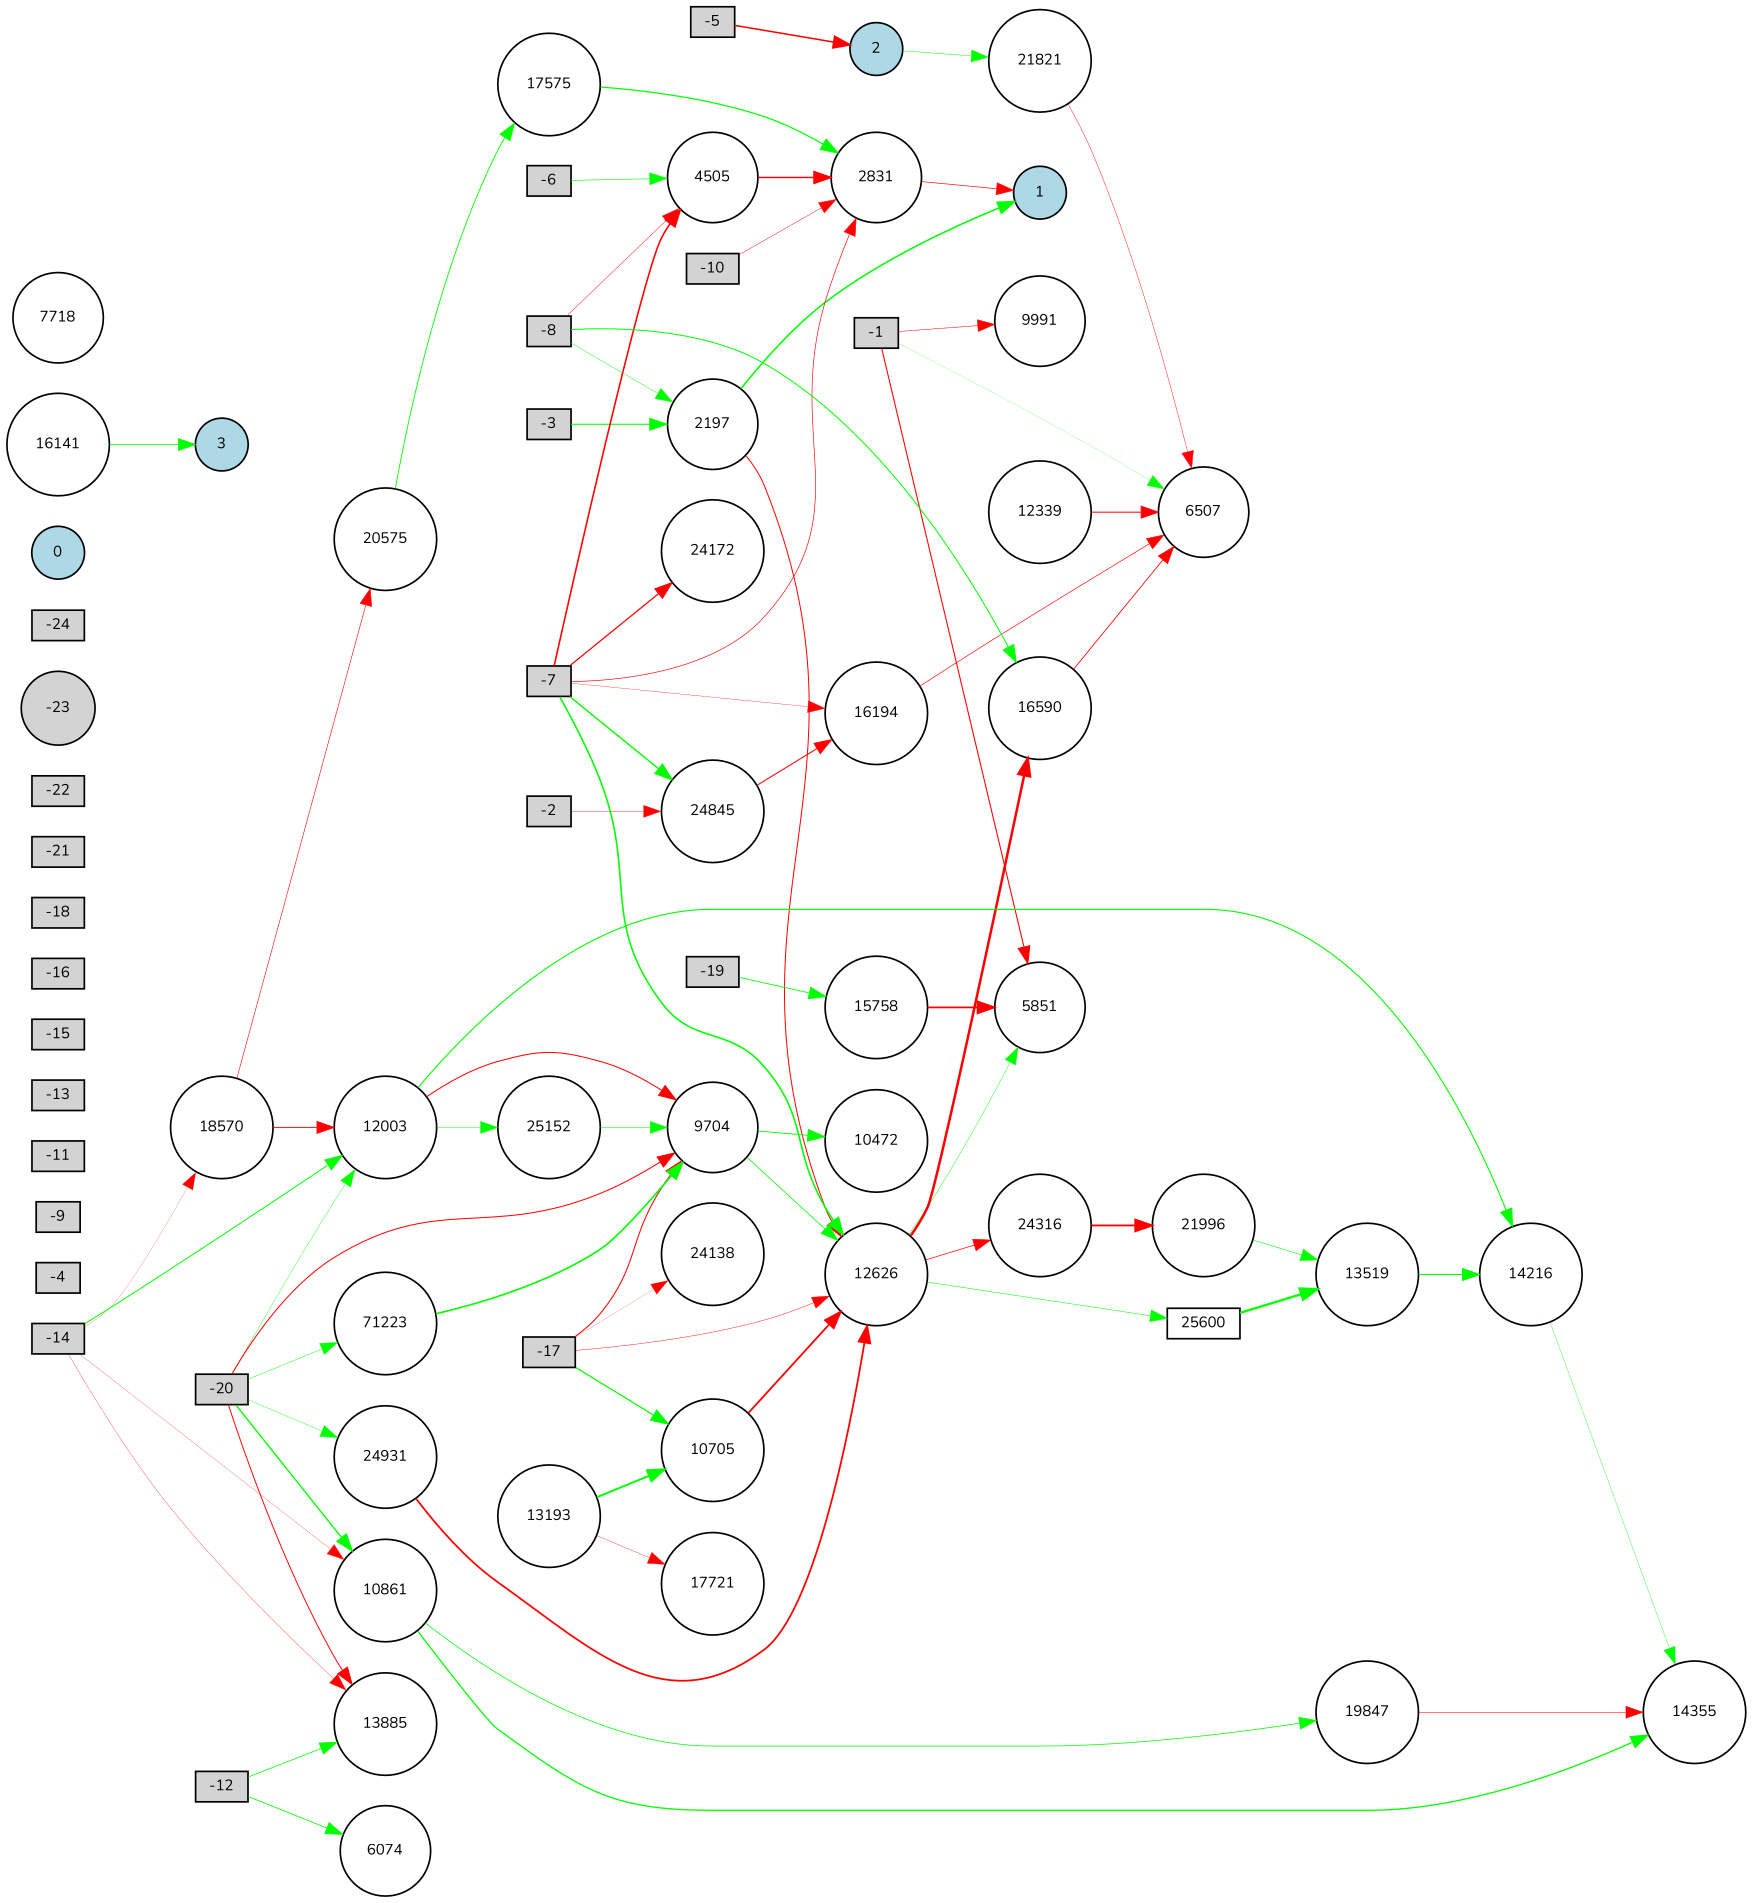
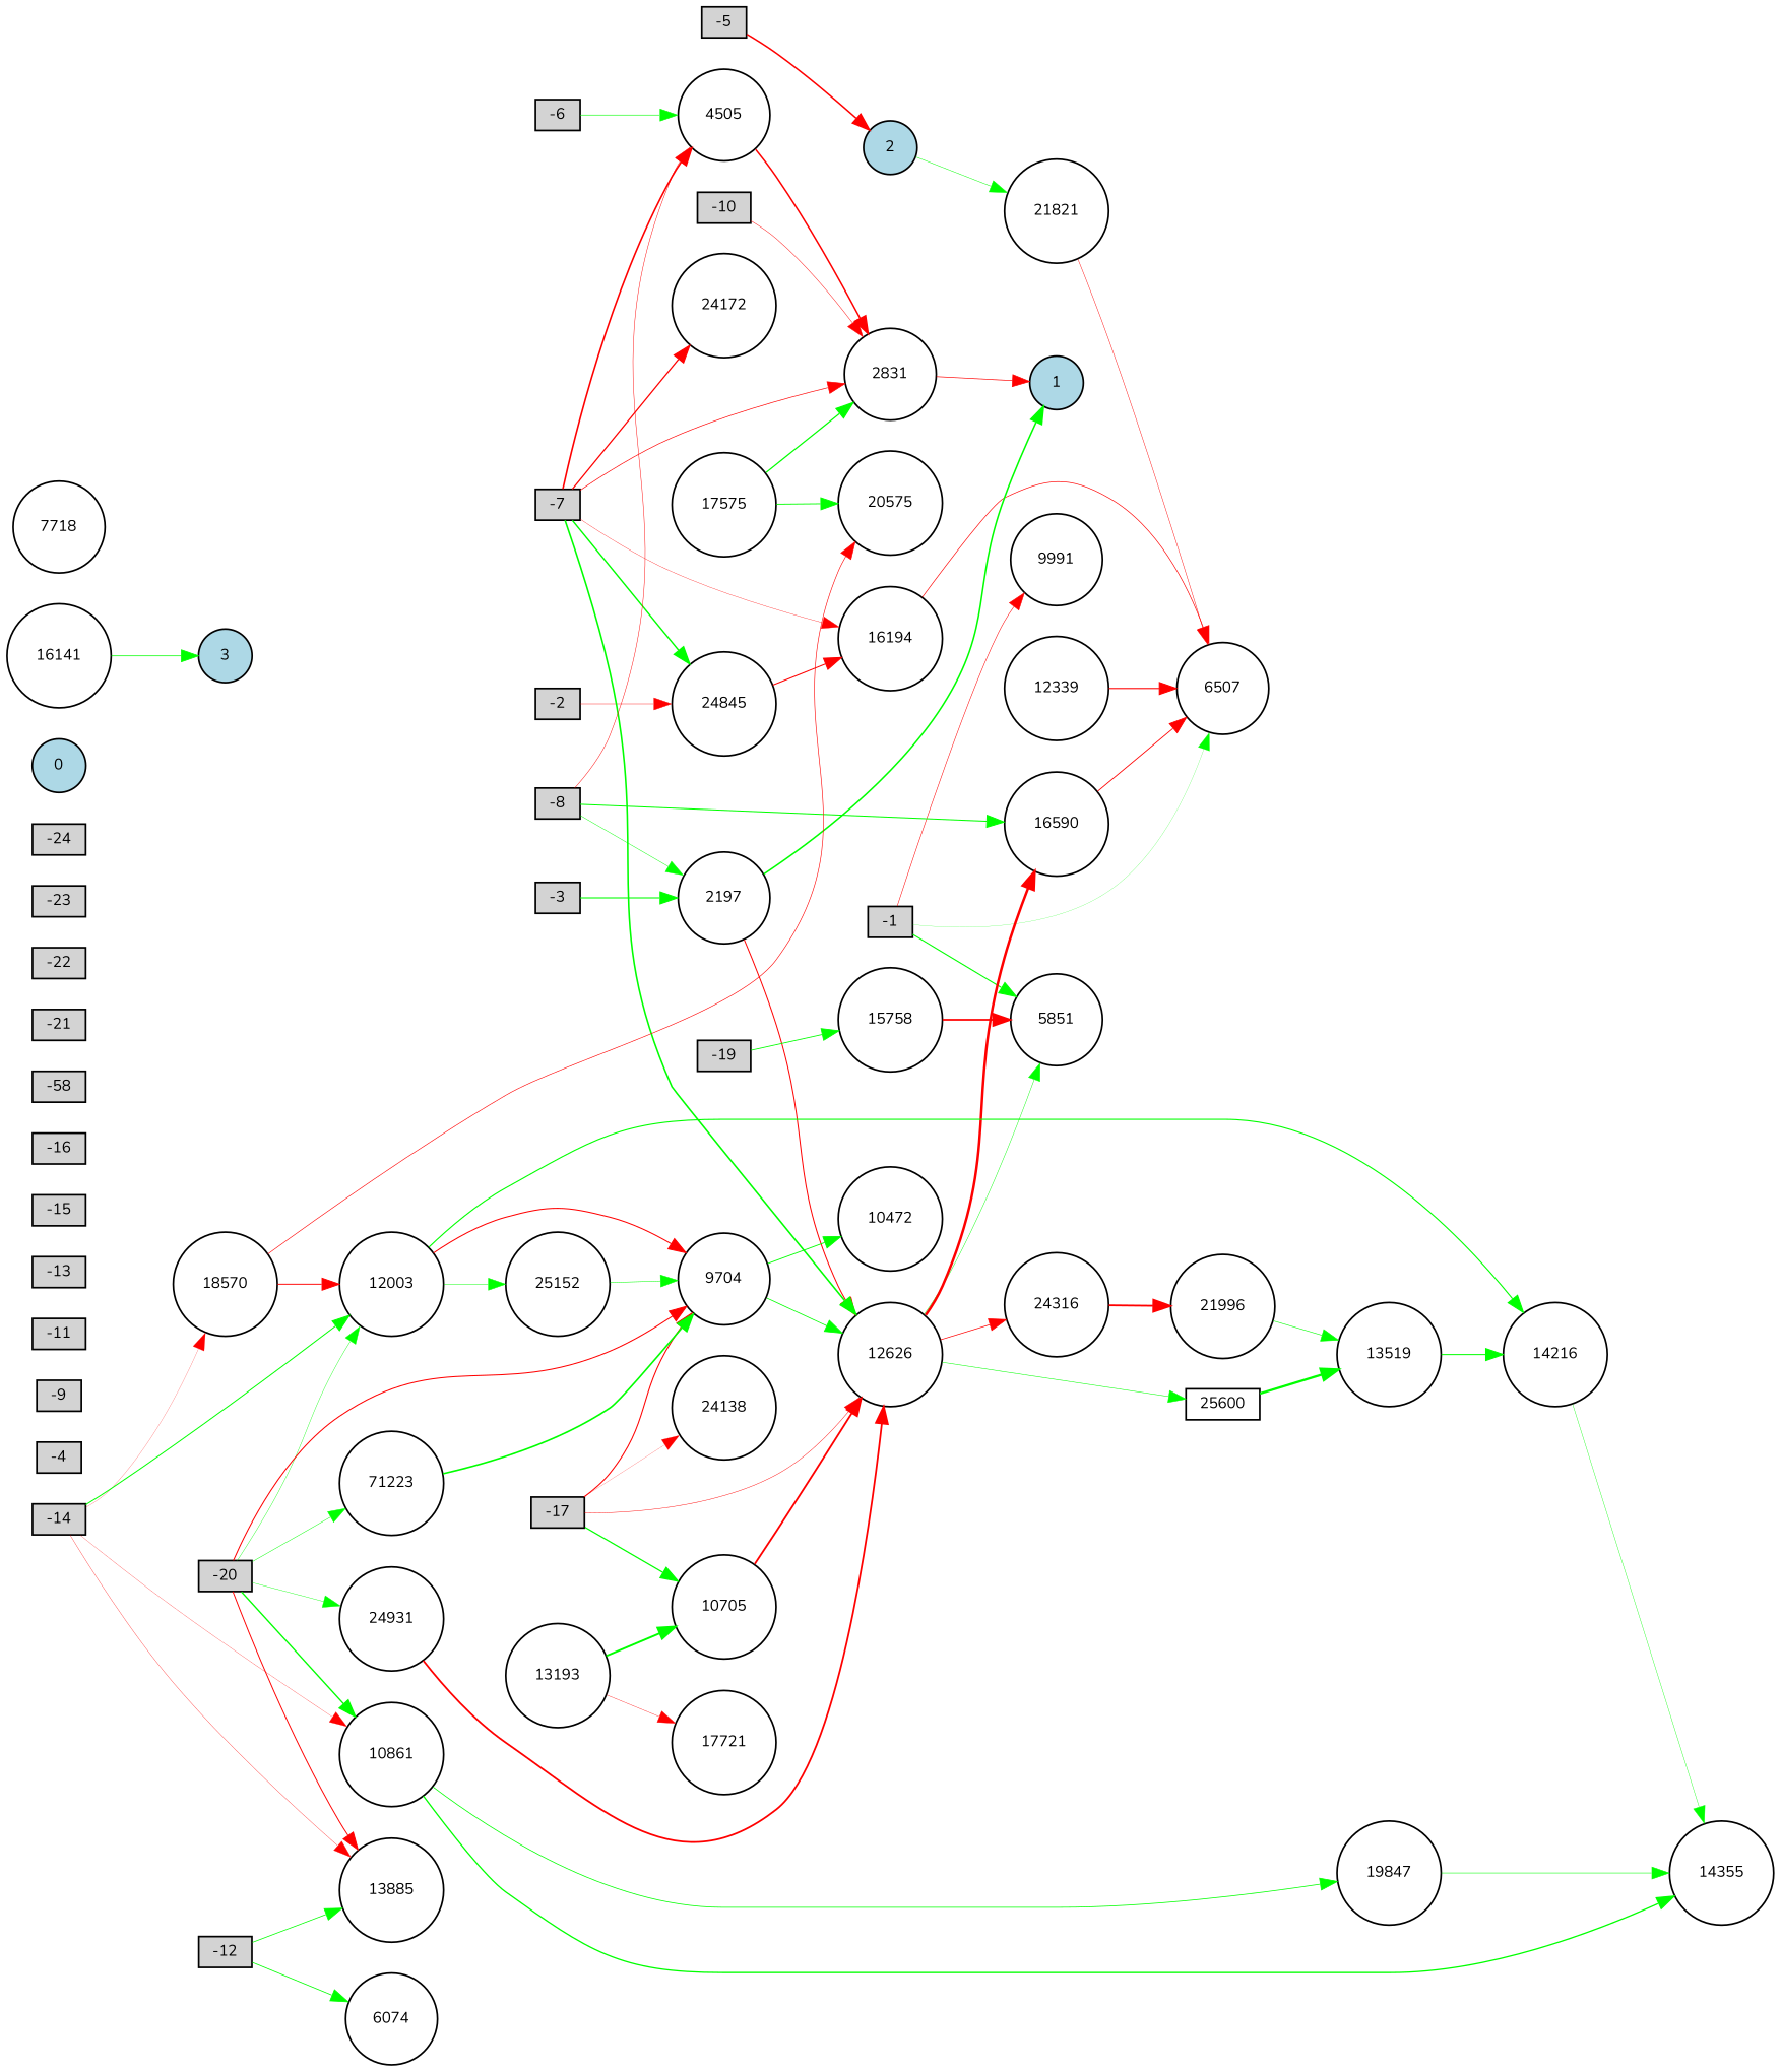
  digraph {
    fontname=Nunito
    rankdir=LR
    node [fillcolor=white fontname=Nunito fontsize=9 shape=circle style=filled]
    edge [color=red fontname=Nunito style=solid]
    -1 [fillcolor=lightgray height=0.2 shape=box width=0.2]
    n2 [height=0.2 label=9991 width=0.2]
    5851 [height=0.2 width=0.2]
    6507 [height=0.2 width=0.2]
    -2 [fillcolor=lightgray height=0.2 shape=box width=0.2]
    24845 [height=0.2 width=0.2]
    16194 [height=0.2 width=0.2]
    -3 [fillcolor=lightgray height=0.2 shape=box width=0.2]
    2197 [height=0.2 width=0.2]
    12626 [height=0.2 width=0.2]
    1 [fillcolor=lightblue height=0.2 width=0.2]
    -4 [fillcolor=lightgray height=0.2 shape=box width=0.2]
    -5 [fillcolor=lightgray height=0.2 shape=box width=0.2]
    2 [fillcolor=lightblue height=0.2 width=0.2]
    21821 [height=0.2 width=0.2]
    -6 [fillcolor=lightgray height=0.2 shape=box width=0.2]
    4505 [height=0.2 width=0.2]
    2831 [height=0.2 width=0.2]
    -7 [fillcolor=lightgray height=0.2 shape=box width=0.2]
    24172 [height=0.2 width=0.2]
    16590 [height=0.2 width=0.2]
    25600 [height=0.2 shape=box width=0.2]
    24316 [height=0.2 width=0.2]
    -8 [fillcolor=lightgray height=0.2 shape=box width=0.2]
    -9 [fillcolor=lightgray height=0.2 shape=box width=0.2]
    -10 [fillcolor=lightgray height=0.2 shape=box width=0.2]
    -11 [fillcolor=lightgray height=0.2 shape=box width=0.2]
    -12 [fillcolor=lightgray height=0.2 shape=box width=0.2]
    6074 [height=0.2 width=0.2]
    13885 [height=0.2 width=0.2]
    -13 [fillcolor=lightgray height=0.2 shape=box width=0.2]
    -14 [fillcolor=lightgray height=0.2 shape=box width=0.2]
    18570 [height=0.2 width=0.2]
    12003 [height=0.2 width=0.2]
    10861 [height=0.2 width=0.2]
    20575 [height=0.2 width=0.2]
    9704 [height=0.2 width=0.2]
    14216 [height=0.2 width=0.2]
    25152 [height=0.2 width=0.2]
    19847 [height=0.2 width=0.2]
    14355 [height=0.2 width=0.2]
    -15 [fillcolor=lightgray height=0.2 shape=box width=0.2]
    -16 [fillcolor=lightgray height=0.2 shape=box width=0.2]
    -17 [fillcolor=lightgray height=0.2 shape=box width=0.2]
    24138 [height=0.2 width=0.2]
    10705 [height=0.2 width=0.2]
    10472 [height=0.2 width=0.2]
-   -18 [fillcolor=lightgray height=0.2 shape=box width=0.2]
+   -18 [fillcolor=lightgray height=0.2 shape=box width=0.2 label=-58]
    -19 [fillcolor=lightgray height=0.2 shape=box width=0.2]
    15758 [height=0.2 width=0.2]
    -20 [fillcolor=lightgray height=0.2 shape=box width=0.2]
    24931 [height=0.2 width=0.2]
    n53 [height=0.2 label=71223 width=0.2]
    -21 [fillcolor=lightgray height=0.2 shape=box width=0.2]
    -22 [fillcolor=lightgray height=0.2 shape=box width=0.2]
-   -23 [fillcolor=lightgray height=0.2 width=0.2]
+   -23 [fillcolor=lightgray height=0.2 shape=box width=0.2]
    -24 [fillcolor=lightgray height=0.2 shape=box width=0.2]
    0 [fillcolor=lightblue height=0.2 width=0.2]
    3 [fillcolor=lightblue height=0.2 width=0.2]
    13519 [height=0.2 width=0.2]
    13193 [height=0.2 width=0.2]
    17721 [height=0.2 width=0.2]
    17575 [height=0.2 width=0.2]
    16141 [height=0.2 width=0.2]
    7718 [height=0.2 width=0.2]
    12339 [height=0.2 width=0.2]
    21996 [height=0.2 width=0.2]
    -1 -> n2 [penwidth=0.3033940028274128]
-   -1 -> 5851 [penwidth=0.6366843060514666]
+   -1 -> 5851 [color=green penwidth=0.6366843060514666]
    -1 -> 6507 [color=green penwidth=0.1140326305793382]
    -2 -> 24845 [penwidth=0.2497237046856536]
    24845 -> 16194 [penwidth=0.6148901094383806]
    16194 -> 6507 [penwidth=0.38611554798369174]
    -3 -> 2197 [color=green penwidth=0.6260624003715979]
    2197 -> 12626 [penwidth=0.5877232630492912]
    2197 -> 1 [color=green penwidth=0.9018276645003606]
    12626 -> 5851 [color=green penwidth=0.2581901233284802]
    12626 -> 16590 [penwidth=1.474630476390107]
    12626 -> 25600 [color=green penwidth=0.30000000000000004]
    12626 -> 24316 [penwidth=0.41651921714862106]
    -5 -> 2 [penwidth=0.8912422141475604]
    2 -> 21821 [color=green penwidth=0.2767871064490184]
    21821 -> 6507 [penwidth=0.25474570206733654]
    -6 -> 4505 [color=green penwidth=0.3572904499973921]
    4505 -> 2831 [penwidth=0.8872437182666407]
    2831 -> 1 [penwidth=0.39470251140836754]
    -7 -> 24845 [color=green penwidth=0.8273621299548785]
    -7 -> 16194 [penwidth=0.18660475904269336]
    -7 -> 12626 [color=green penwidth=0.9292754283064066]
    -7 -> 4505 [penwidth=0.9369275768338122]
    -7 -> 2831 [penwidth=0.3878377091137093]
    -7 -> 24172 [penwidth=0.7370001588985632]
    16590 -> 6507 [penwidth=0.4952008313752786]
    25600 -> 13519 [color=green penwidth=1.3603824397557114]
    24316 -> 21996 [penwidth=1.064500506426435]
    -8 -> 2197 [color=green penwidth=0.2567581575870773]
    -8 -> 4505 [penwidth=0.2682924342158739]
    -8 -> 16590 [color=green penwidth=0.5853444353673455]
    -10 -> 2831 [penwidth=0.2618364733931904]
    -12 -> 6074 [color=green penwidth=0.4668452750892176]
    -12 -> 13885 [color=green penwidth=0.43896603141470103]
    -14 -> 13885 [penwidth=0.18096368158880521]
    -14 -> 18570 [penwidth=0.11521380522740451]
    -14 -> 12003 [color=green penwidth=0.5776861996910395]
    -14 -> 10861 [penwidth=0.14316378210420175]
    18570 -> 12003 [penwidth=0.5614812981508066]
    18570 -> 20575 [penwidth=0.3506284670834138]
    12003 -> 9704 [penwidth=0.6038947999077268]
    12003 -> 14216 [color=green penwidth=0.6442197921017134]
    12003 -> 25152 [color=green penwidth=0.2799600352688898]
    10861 -> 19847 [color=green penwidth=0.44314034725730034]
    10861 -> 14355 [color=green penwidth=0.7569169737491384]
-   20575 -> 17575 [color=green penwidth=0.5174028431741144]
+   17575 -> 20575 [color=green penwidth=0.5174028431741144]
    9704 -> 12626 [color=green penwidth=0.4550915120983635]
    9704 -> 10472 [color=green penwidth=0.5169249392905804]
    14216 -> 14355 [color=green penwidth=0.2168028460787051]
    25152 -> 9704 [color=green penwidth=0.294640832071032]
-   19847 -> 14355 [penwidth=0.3211818514227732]
+   19847 -> 14355 [color=green penwidth=0.3211818514227732]
    -17 -> 12626 [penwidth=0.25304144526498795]
    -17 -> 9704 [penwidth=0.6154410600222947]
    -17 -> 24138 [penwidth=0.10756543646483517]
    -17 -> 10705 [color=green penwidth=0.7154819449867349]
    10705 -> 12626 [penwidth=1.0678197901586401]
    -19 -> 15758 [color=green penwidth=0.48983546276131285]
    15758 -> 5851 [penwidth=1.0359349767757384]
    -20 -> 13885 [penwidth=0.5679924042135888]
    -20 -> 12003 [color=green penwidth=0.22120682331186847]
    -20 -> 10861 [color=green penwidth=0.7984282063304823]
    -20 -> 9704 [penwidth=0.6012219947258972]
    -20 -> 24931 [color=green penwidth=0.2309854320618238]
    -20 -> n53 [color=green penwidth=0.27078188898035416]
    24931 -> 12626 [penwidth=1.0381307182501383]
    n53 -> 9704 [color=green penwidth=0.9539165411423919]
    13519 -> 14216 [color=green penwidth=0.6221616039968856]
    13193 -> 10705 [color=green penwidth=1.1334544505776143]
    13193 -> 17721 [penwidth=0.20574645827699892]
    17575 -> 2831 [color=green penwidth=0.7196663387701219]
    16141 -> 3 [color=green penwidth=0.45927375492952294]
    12339 -> 6507 [penwidth=0.5998769405194705]
    21996 -> 13519 [color=green penwidth=0.33538700525230003]
  }
